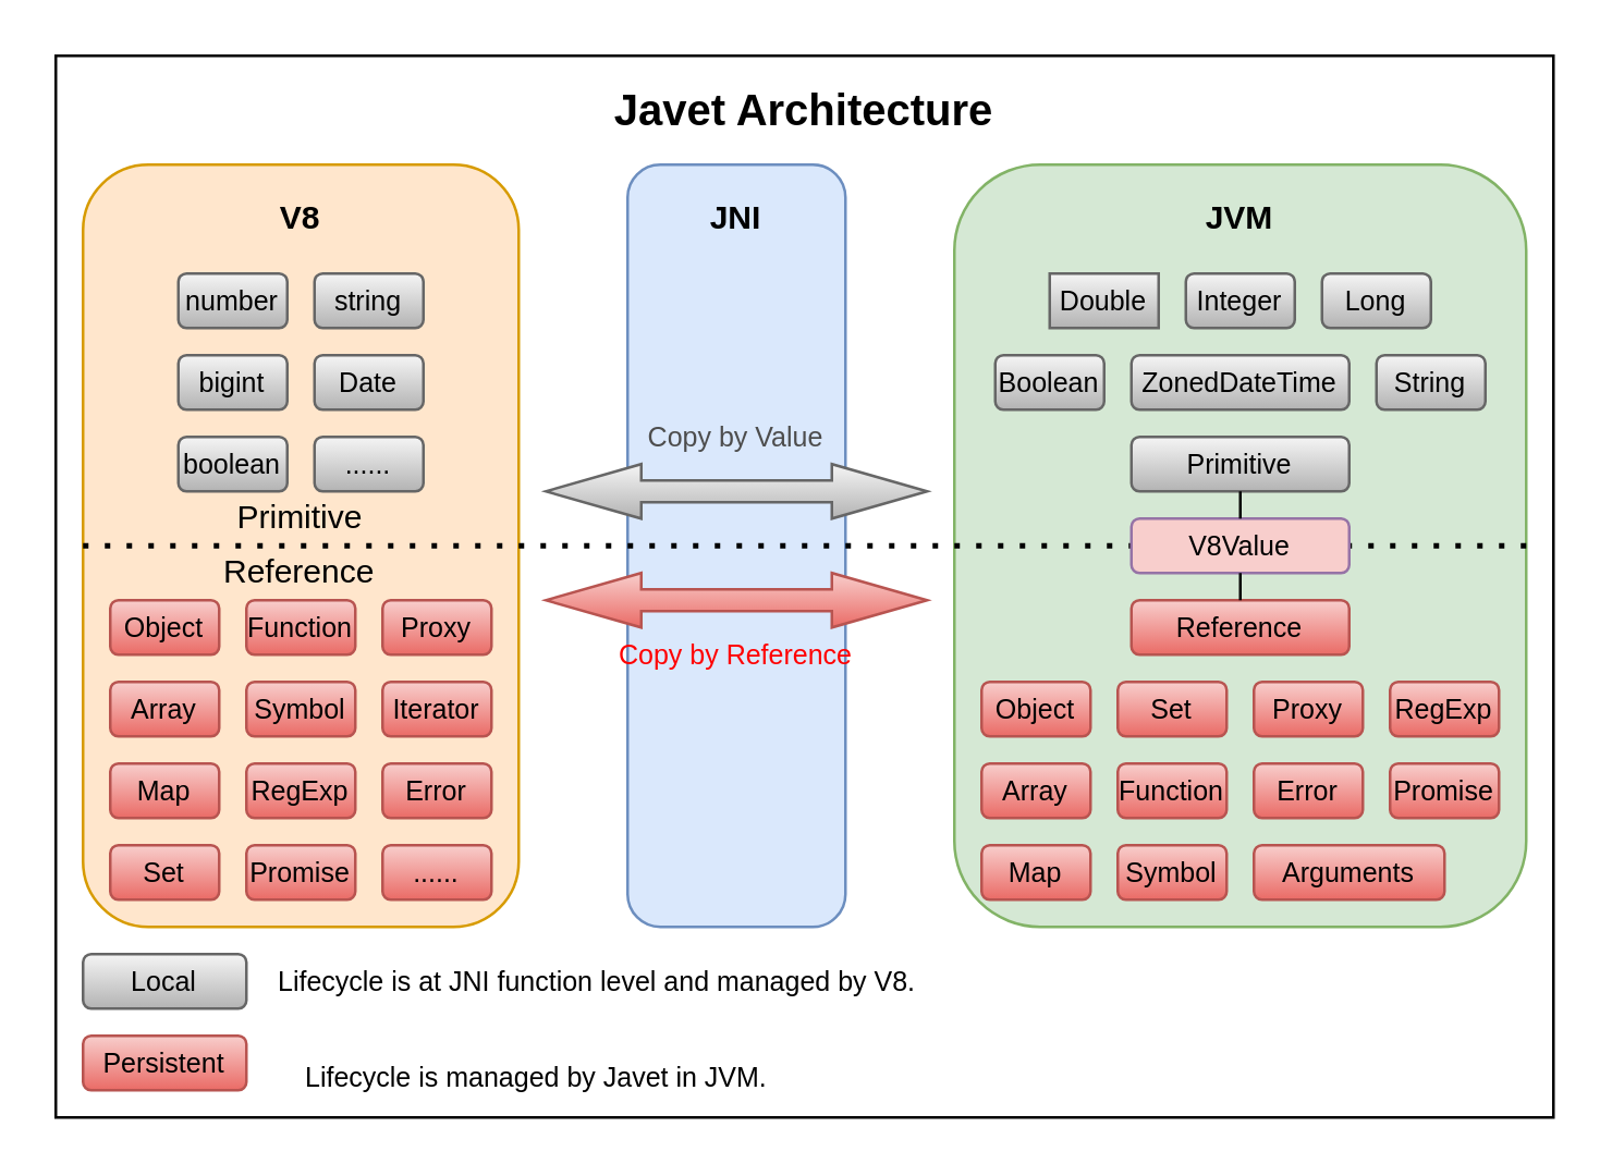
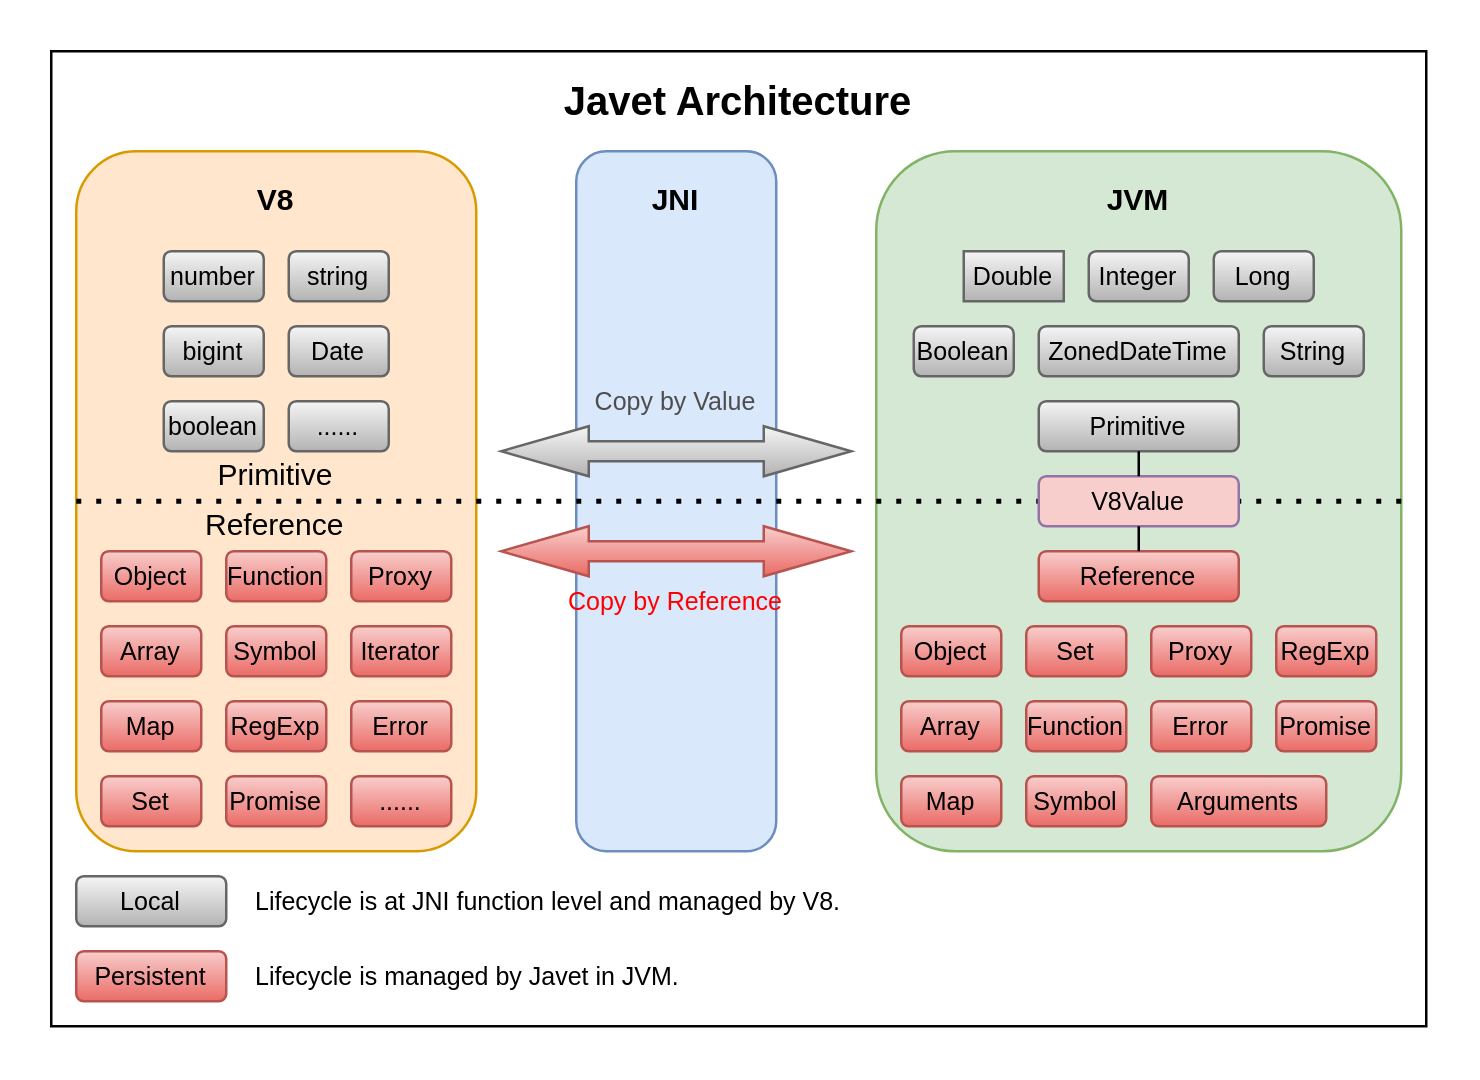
  <mxCell id="0" />
  <mxCell id="1" parent="0" />
  <mxCell id="2" value="" style="rounded=0;whiteSpace=wrap;html=1;fontSize=10;" parent="1" vertex="1"><mxGeometry x="20" width="550" height="390" as="geometry" y="20" /></mxCell>
  <mxCell id="3" value="" style="rounded=1;whiteSpace=wrap;html=1;fillColor=#ffe6cc;strokeColor=#d79b00;" parent="1" vertex="1"><mxGeometry x="30" y="60" width="160" height="280" as="geometry" /></mxCell>
  <mxCell id="4" value="V8" style="text;html=1;strokeColor=none;fillColor=none;align=center;verticalAlign=middle;whiteSpace=wrap;rounded=0;fontStyle=1" parent="1" vertex="1"><mxGeometry x="90" y="70" width="40" height="20" as="geometry" /></mxCell>
  <mxCell id="5" value="" style="rounded=1;whiteSpace=wrap;html=1;fillColor=#dae8fc;strokeColor=#6c8ebf;" parent="1" vertex="1"><mxGeometry x="230" y="60" width="80" height="280" as="geometry" /></mxCell>
  <mxCell id="6" value="JNI" style="text;html=1;strokeColor=none;fillColor=none;align=center;verticalAlign=middle;whiteSpace=wrap;rounded=0;fontStyle=1" parent="1" vertex="1"><mxGeometry x="250" y="70" width="40" height="20" as="geometry" /></mxCell>
  <mxCell id="7" value="" style="rounded=1;whiteSpace=wrap;html=1;fillColor=#d5e8d4;strokeColor=#82b366;" parent="1" vertex="1"><mxGeometry x="350" y="60" width="210" height="280" as="geometry" /></mxCell>
  <mxCell id="8" value="JVM" style="text;html=1;strokeColor=none;fillColor=none;align=center;verticalAlign=middle;whiteSpace=wrap;rounded=0;fontStyle=1" parent="1" vertex="1"><mxGeometry x="435" y="70" width="40" height="20" as="geometry" /></mxCell>
  <mxCell id="9" value="Javet Architecture" style="text;html=1;strokeColor=none;fillColor=none;align=center;verticalAlign=middle;whiteSpace=wrap;rounded=0;fontStyle=1;fontSize=16;" parent="1" vertex="1"><mxGeometry x="30" y="30" width="530" height="20" as="geometry" /></mxCell>
  <mxCell id="10" value="" style="endArrow=none;dashed=1;html=1;dashPattern=1 3;strokeWidth=2;fontSize=16;entryX=1;entryY=0.5;entryDx=0;entryDy=0;exitX=0;exitY=0.5;exitDx=0;exitDy=0;" parent="1" source="3" target="7" edge="1"><mxGeometry width="50" height="50" relative="1" as="geometry"><mxPoint x="40" y="200" as="sourcePoint" /><mxPoint x="90" y="150" as="targetPoint" /></mxGeometry></mxCell>
  <mxCell id="11" value="Primitive" style="text;html=1;strokeColor=none;fillColor=none;align=center;verticalAlign=middle;whiteSpace=wrap;rounded=0;" parent="1" vertex="1"><mxGeometry x="80" y="180" width="60" height="20" as="geometry" /></mxCell>
  <mxCell id="12" value="Reference" style="text;html=1;strokeColor=none;fillColor=none;align=left;verticalAlign=middle;whiteSpace=wrap;rounded=0;" parent="1" vertex="1"><mxGeometry x="80" y="200" width="60" height="20" as="geometry" /></mxCell>
  <mxCell id="13" value="Local" style="rounded=1;whiteSpace=wrap;html=1;fontSize=10;align=center;fillColor=#f5f5f5;strokeColor=#666666;gradientColor=#b3b3b3;" parent="1" vertex="1"><mxGeometry x="30" y="350" width="60" height="20" as="geometry" /></mxCell>
  <mxCell id="14" value="Persistent" style="rounded=1;whiteSpace=wrap;html=1;fontSize=10;align=center;gradientColor=#ea6b66;fillColor=#f8cecc;strokeColor=#b85450;" parent="1" vertex="1"><mxGeometry x="30" y="380" width="60" height="20" as="geometry" /></mxCell>
  <mxCell id="15" value="number" style="rounded=1;whiteSpace=wrap;html=1;fontSize=10;align=center;fillColor=#f5f5f5;strokeColor=#666666;gradientColor=#b3b3b3;" parent="1" vertex="1"><mxGeometry x="65" y="100" width="40" height="20" as="geometry" /></mxCell>
  <mxCell id="16" value="bigint" style="rounded=1;whiteSpace=wrap;html=1;fontSize=10;align=center;fillColor=#f5f5f5;strokeColor=#666666;gradientColor=#b3b3b3;" parent="1" vertex="1"><mxGeometry x="65" y="130" width="40" height="20" as="geometry" /></mxCell>
  <mxCell id="17" value="boolean" style="rounded=1;whiteSpace=wrap;html=1;fontSize=10;align=center;fillColor=#f5f5f5;strokeColor=#666666;gradientColor=#b3b3b3;" parent="1" vertex="1"><mxGeometry x="65" y="160" width="40" height="20" as="geometry" /></mxCell>
  <mxCell id="18" value="string" style="rounded=1;whiteSpace=wrap;html=1;fontSize=10;align=center;fillColor=#f5f5f5;strokeColor=#666666;gradientColor=#b3b3b3;" parent="1" vertex="1"><mxGeometry x="115" y="100" width="40" height="20" as="geometry" /></mxCell>
  <mxCell id="19" value="Date" style="rounded=1;whiteSpace=wrap;html=1;fontSize=10;align=center;fillColor=#f5f5f5;strokeColor=#666666;gradientColor=#b3b3b3;" parent="1" vertex="1"><mxGeometry x="115" y="130" width="40" height="20" as="geometry" /></mxCell>
  <mxCell id="20" value="......" style="rounded=1;whiteSpace=wrap;html=1;fontSize=10;align=center;fillColor=#f5f5f5;strokeColor=#666666;gradientColor=#b3b3b3;" parent="1" vertex="1"><mxGeometry x="115" y="160" width="40" height="20" as="geometry" /></mxCell>
  <mxCell id="21" value="Object" style="rounded=1;whiteSpace=wrap;html=1;fontSize=10;align=center;gradientColor=#ea6b66;fillColor=#f8cecc;strokeColor=#b85450;" parent="1" vertex="1"><mxGeometry x="40" y="220" width="40" height="20" as="geometry" /></mxCell>
  <mxCell id="22" value="Array" style="rounded=1;whiteSpace=wrap;html=1;fontSize=10;align=center;gradientColor=#ea6b66;fillColor=#f8cecc;strokeColor=#b85450;" parent="1" vertex="1"><mxGeometry x="40" y="250" width="40" height="20" as="geometry" /></mxCell>
  <mxCell id="23" value="Map" style="rounded=1;whiteSpace=wrap;html=1;fontSize=10;align=center;gradientColor=#ea6b66;fillColor=#f8cecc;strokeColor=#b85450;" parent="1" vertex="1"><mxGeometry x="40" y="280" width="40" height="20" as="geometry" /></mxCell>
  <mxCell id="24" value="Set" style="rounded=1;whiteSpace=wrap;html=1;fontSize=10;align=center;gradientColor=#ea6b66;fillColor=#f8cecc;strokeColor=#b85450;" parent="1" vertex="1"><mxGeometry x="40" y="310" width="40" height="20" as="geometry" /></mxCell>
  <mxCell id="25" value="Function" style="rounded=1;whiteSpace=wrap;html=1;fontSize=10;align=center;gradientColor=#ea6b66;fillColor=#f8cecc;strokeColor=#b85450;" parent="1" vertex="1"><mxGeometry x="90" y="220" width="40" height="20" as="geometry" /></mxCell>
  <mxCell id="26" value="Symbol" style="rounded=1;whiteSpace=wrap;html=1;fontSize=10;align=center;gradientColor=#ea6b66;fillColor=#f8cecc;strokeColor=#b85450;" parent="1" vertex="1"><mxGeometry x="90" y="250" width="40" height="20" as="geometry" /></mxCell>
  <mxCell id="27" value="RegExp" style="rounded=1;whiteSpace=wrap;html=1;fontSize=10;align=center;gradientColor=#ea6b66;fillColor=#f8cecc;strokeColor=#b85450;" parent="1" vertex="1"><mxGeometry x="90" y="280" width="40" height="20" as="geometry" /></mxCell>
  <mxCell id="28" value="Promise" style="rounded=1;whiteSpace=wrap;html=1;fontSize=10;align=center;gradientColor=#ea6b66;fillColor=#f8cecc;strokeColor=#b85450;" parent="1" vertex="1"><mxGeometry x="90" y="310" width="40" height="20" as="geometry" /></mxCell>
  <mxCell id="29" value="Proxy" style="rounded=1;whiteSpace=wrap;html=1;fontSize=10;align=center;gradientColor=#ea6b66;fillColor=#f8cecc;strokeColor=#b85450;" parent="1" vertex="1"><mxGeometry x="140" y="220" width="40" height="20" as="geometry" /></mxCell>
  <mxCell id="30" value="Iterator" style="rounded=1;whiteSpace=wrap;html=1;fontSize=10;align=center;gradientColor=#ea6b66;fillColor=#f8cecc;strokeColor=#b85450;" parent="1" vertex="1"><mxGeometry x="140" y="250" width="40" height="20" as="geometry" /></mxCell>
  <mxCell id="31" value="Error" style="rounded=1;whiteSpace=wrap;html=1;fontSize=10;align=center;gradientColor=#ea6b66;fillColor=#f8cecc;strokeColor=#b85450;" parent="1" vertex="1"><mxGeometry x="140" y="280" width="40" height="20" as="geometry" /></mxCell>
  <mxCell id="32" value="Lifecycle is at JNI function level and managed by V8." style="text;html=1;strokeColor=none;fillColor=none;align=left;verticalAlign=middle;whiteSpace=wrap;rounded=0;fontSize=10;" parent="1" vertex="1"><mxGeometry x="100" y="350" width="250" height="20" as="geometry" /></mxCell>
- <mxCell id="33" value="Lifecycle is managed by Javet in JVM." style="text;html=1;strokeColor=none;fillColor=none;align=left;verticalAlign=middle;whiteSpace=wrap;rounded=0;fontSize=10;" parent="1" vertex="1"><mxGeometry x="110" y="385" width="250" height="20" as="geometry" /></mxCell>
+ <mxCell id="33" value="Lifecycle is managed by Javet in JVM." style="text;html=1;strokeColor=none;fillColor=none;align=left;verticalAlign=middle;whiteSpace=wrap;rounded=0;fontSize=10;" parent="1" vertex="1"><mxGeometry x="100" y="380" width="250" height="20" as="geometry" /></mxCell>
  <mxCell id="34" value="" style="html=1;shadow=0;dashed=0;align=center;verticalAlign=middle;shape=mxgraph.arrows2.twoWayArrow;dy=0.6;dx=35;fontSize=10;gradientColor=#b3b3b3;fillColor=#f5f5f5;strokeColor=#666666;" parent="1" vertex="1"><mxGeometry x="200" y="170" width="140" height="20" as="geometry" /></mxCell>
  <mxCell id="35" value="Copy by Value" style="text;html=1;strokeColor=none;fillColor=none;align=center;verticalAlign=middle;whiteSpace=wrap;rounded=0;fontSize=10;fontColor=#4D4D4D;" parent="1" vertex="1"><mxGeometry x="200" y="150" width="140" height="20" as="geometry" /></mxCell>
  <mxCell id="36" value="" style="html=1;shadow=0;dashed=0;align=center;verticalAlign=middle;shape=mxgraph.arrows2.twoWayArrow;dy=0.6;dx=35;fontSize=10;gradientColor=#ea6b66;fillColor=#f8cecc;strokeColor=#b85450;" parent="1" vertex="1"><mxGeometry x="200" y="210" width="140" height="20" as="geometry" /></mxCell>
  <mxCell id="37" value="Copy by Reference" style="text;html=1;strokeColor=none;fillColor=none;align=center;verticalAlign=middle;whiteSpace=wrap;rounded=0;fontSize=10;fontColor=#FF0000;" parent="1" vertex="1"><mxGeometry x="200" y="230" width="140" height="20" as="geometry" /></mxCell>
  <mxCell id="38" value="V8Value" style="rounded=1;whiteSpace=wrap;html=1;fontSize=10;align=center;fillColor=#f8cecc;strokeColor=#9673a6;" parent="1" vertex="1"><mxGeometry x="415" y="190" width="80" height="20" as="geometry" /></mxCell>
  <mxCell id="39" value="Primitive" style="rounded=1;whiteSpace=wrap;html=1;fontSize=10;align=center;fillColor=#f5f5f5;strokeColor=#666666;gradientColor=#b3b3b3;" parent="1" vertex="1"><mxGeometry x="415" y="160" width="80" height="20" as="geometry" /></mxCell>
  <mxCell id="40" value="Reference" style="rounded=1;whiteSpace=wrap;html=1;fontSize=10;align=center;fillColor=#f8cecc;strokeColor=#b85450;gradientColor=#ea6b66;" parent="1" vertex="1"><mxGeometry x="415" y="220" width="80" height="20" as="geometry" /></mxCell>
  <mxCell id="41" value="" style="endArrow=none;html=1;fontSize=10;fontColor=#4D4D4D;" parent="1" source="38" edge="1"><mxGeometry width="50" height="50" relative="1" as="geometry"><mxPoint x="405" y="230" as="sourcePoint" /><mxPoint x="455" y="180" as="targetPoint" /></mxGeometry></mxCell>
  <mxCell id="42" value="" style="endArrow=none;html=1;fontSize=10;fontColor=#4D4D4D;entryX=0.5;entryY=0;entryDx=0;entryDy=0;exitX=0.5;exitY=1;exitDx=0;exitDy=0;" parent="1" source="38" target="40" edge="1"><mxGeometry width="50" height="50" relative="1" as="geometry"><mxPoint x="245" y="270" as="sourcePoint" /><mxPoint x="295" y="220" as="targetPoint" /></mxGeometry></mxCell>
  <mxCell id="43" value="Boolean" style="rounded=1;whiteSpace=wrap;html=1;fontSize=10;align=center;fillColor=#f5f5f5;strokeColor=#666666;gradientColor=#b3b3b3;" parent="1" vertex="1"><mxGeometry x="365" y="130" width="40" height="20" as="geometry" /></mxCell>
  <mxCell id="44" value="Double" style="whiteSpace=wrap;html=1;fontSize=10;align=center;fillColor=#f5f5f5;strokeColor=#666666;gradientColor=#b3b3b3;rounded=0;" parent="1" vertex="1"><mxGeometry x="385" y="100" width="40" height="20" as="geometry" /></mxCell>
  <mxCell id="45" value="Integer" style="rounded=1;whiteSpace=wrap;html=1;fontSize=10;align=center;fillColor=#f5f5f5;strokeColor=#666666;gradientColor=#b3b3b3;" parent="1" vertex="1"><mxGeometry x="435" y="100" width="40" height="20" as="geometry" /></mxCell>
  <mxCell id="46" value="Long" style="rounded=1;whiteSpace=wrap;html=1;fontSize=10;align=center;fillColor=#f5f5f5;strokeColor=#666666;gradientColor=#b3b3b3;" parent="1" vertex="1"><mxGeometry x="485" y="100" width="40" height="20" as="geometry" /></mxCell>
  <mxCell id="47" value="String" style="rounded=1;whiteSpace=wrap;html=1;fontSize=10;align=center;fillColor=#f5f5f5;strokeColor=#666666;gradientColor=#b3b3b3;" parent="1" vertex="1"><mxGeometry x="505" y="130" width="40" height="20" as="geometry" /></mxCell>
  <mxCell id="48" value="ZonedDateTime" style="rounded=1;whiteSpace=wrap;html=1;fontSize=10;align=center;fillColor=#f5f5f5;strokeColor=#666666;gradientColor=#b3b3b3;" parent="1" vertex="1"><mxGeometry x="415" y="130" width="80" height="20" as="geometry" /></mxCell>
  <mxCell id="49" value="Object" style="rounded=1;whiteSpace=wrap;html=1;fontSize=10;align=center;gradientColor=#ea6b66;fillColor=#f8cecc;strokeColor=#b85450;" parent="1" vertex="1"><mxGeometry x="360" y="250" width="40" height="20" as="geometry" /></mxCell>
  <mxCell id="50" value="Array" style="rounded=1;whiteSpace=wrap;html=1;fontSize=10;align=center;gradientColor=#ea6b66;fillColor=#f8cecc;strokeColor=#b85450;" parent="1" vertex="1"><mxGeometry x="360" y="280" width="40" height="20" as="geometry" /></mxCell>
  <mxCell id="51" value="Map" style="rounded=1;whiteSpace=wrap;html=1;fontSize=10;align=center;gradientColor=#ea6b66;fillColor=#f8cecc;strokeColor=#b85450;" parent="1" vertex="1"><mxGeometry x="360" y="310" width="40" height="20" as="geometry" /></mxCell>
  <mxCell id="52" value="Set" style="rounded=1;whiteSpace=wrap;html=1;fontSize=10;align=center;gradientColor=#ea6b66;fillColor=#f8cecc;strokeColor=#b85450;" parent="1" vertex="1"><mxGeometry x="410" y="250" width="40" height="20" as="geometry" /></mxCell>
  <mxCell id="53" value="......" style="rounded=1;whiteSpace=wrap;html=1;fontSize=10;align=center;gradientColor=#ea6b66;fillColor=#f8cecc;strokeColor=#b85450;" parent="1" vertex="1"><mxGeometry x="140" y="310" width="40" height="20" as="geometry" /></mxCell>
  <mxCell id="54" value="Function" style="rounded=1;whiteSpace=wrap;html=1;fontSize=10;align=center;gradientColor=#ea6b66;fillColor=#f8cecc;strokeColor=#b85450;" parent="1" vertex="1"><mxGeometry x="410" y="280" width="40" height="20" as="geometry" /></mxCell>
  <mxCell id="55" value="Symbol" style="rounded=1;whiteSpace=wrap;html=1;fontSize=10;align=center;gradientColor=#ea6b66;fillColor=#f8cecc;strokeColor=#b85450;" parent="1" vertex="1"><mxGeometry x="410" y="310" width="40" height="20" as="geometry" /></mxCell>
  <mxCell id="56" value="Promise" style="rounded=1;whiteSpace=wrap;html=1;fontSize=10;align=center;gradientColor=#ea6b66;fillColor=#f8cecc;strokeColor=#b85450;" parent="1" vertex="1"><mxGeometry x="510" y="280" width="40" height="20" as="geometry" /></mxCell>
  <mxCell id="57" value="Proxy" style="rounded=1;whiteSpace=wrap;html=1;fontSize=10;align=center;gradientColor=#ea6b66;fillColor=#f8cecc;strokeColor=#b85450;" parent="1" vertex="1"><mxGeometry x="460" y="250" width="40" height="20" as="geometry" /></mxCell>
  <mxCell id="58" value="Error" style="rounded=1;whiteSpace=wrap;html=1;fontSize=10;align=center;gradientColor=#ea6b66;fillColor=#f8cecc;strokeColor=#b85450;" parent="1" vertex="1"><mxGeometry x="460" y="280" width="40" height="20" as="geometry" /></mxCell>
  <mxCell id="59" value="RegExp" style="rounded=1;whiteSpace=wrap;html=1;fontSize=10;align=center;gradientColor=#ea6b66;fillColor=#f8cecc;strokeColor=#b85450;" parent="1" vertex="1"><mxGeometry x="510" y="250" width="40" height="20" as="geometry" /></mxCell>
  <mxCell id="60" value="Arguments" style="rounded=1;whiteSpace=wrap;html=1;fontSize=10;align=center;gradientColor=#ea6b66;fillColor=#f8cecc;strokeColor=#b85450;" parent="1" vertex="1"><mxGeometry x="460" y="310" width="70" height="20" as="geometry" /></mxCell>
